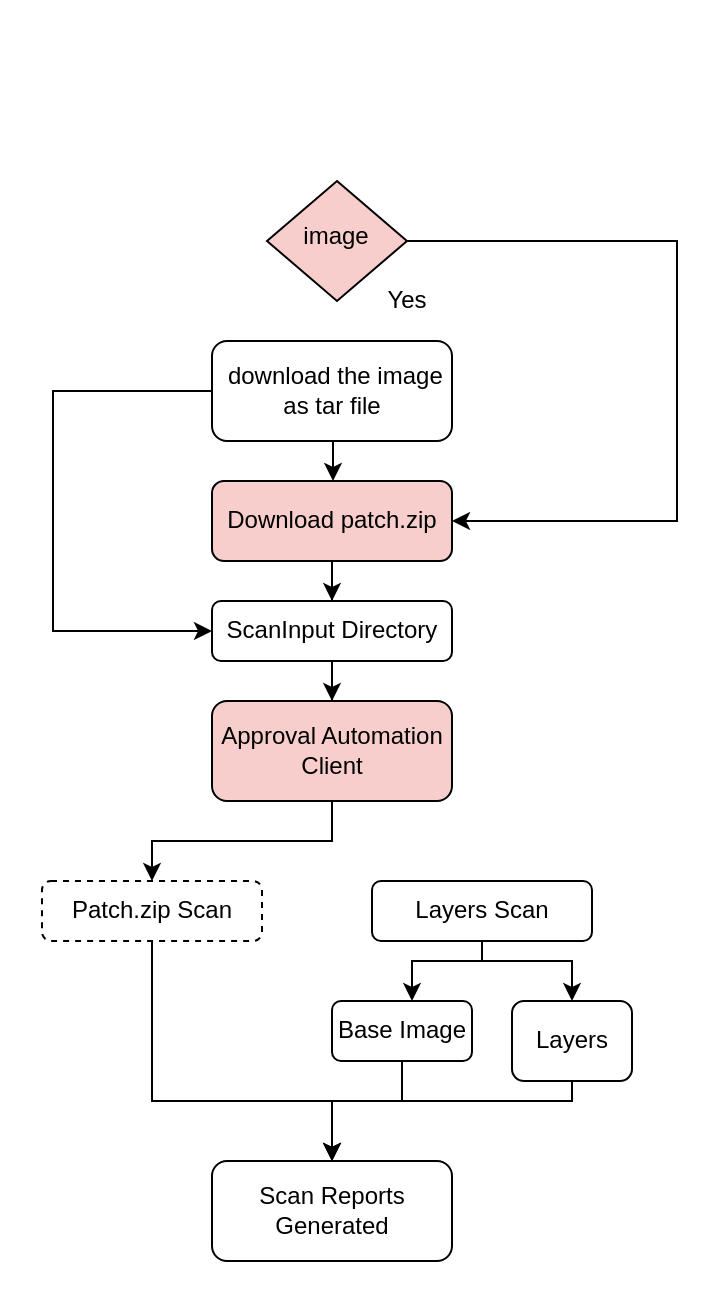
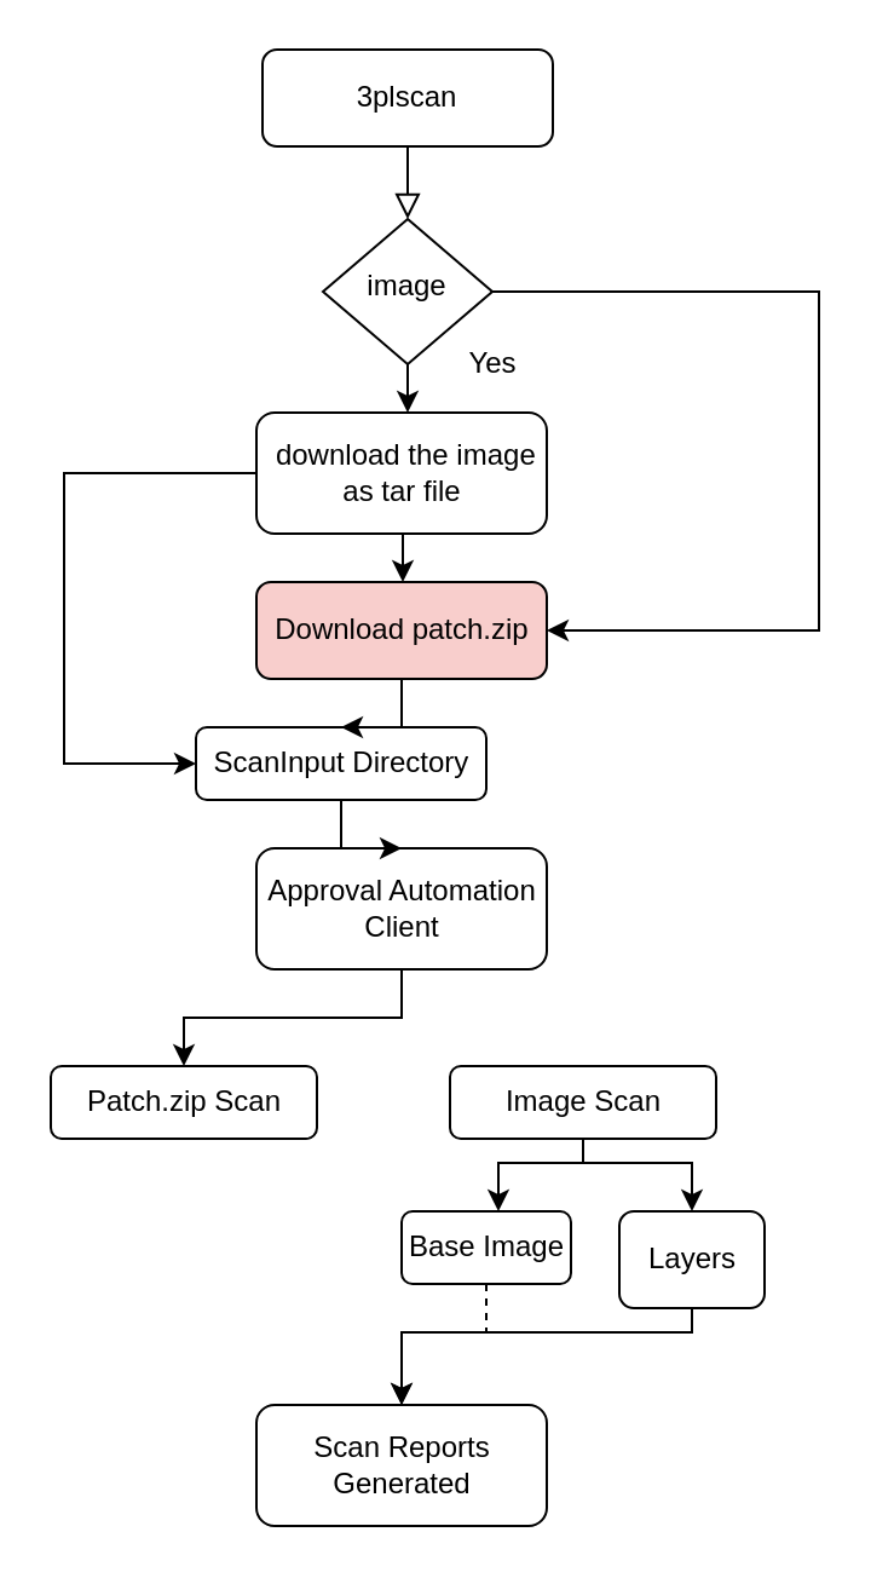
  <mxCell id="0" />
  <mxCell id="1" parent="0" />
+ <mxCell id="2" value="" style="rounded=0;html=1;jettySize=auto;orthogonalLoop=1;fontSize=11;endArrow=block;endFill=0;endSize=8;strokeWidth=1;shadow=0;labelBackgroundColor=none;edgeStyle=orthogonalEdgeStyle;" parent="1" source="3" target="6" edge="1"><mxGeometry relative="1" as="geometry" /></mxCell>
+ <mxCell id="3" value="3plscan" style="rounded=1;whiteSpace=wrap;html=1;fontSize=12;glass=0;strokeWidth=1;shadow=0;" parent="1" vertex="1"><mxGeometry x="108" y="20" width="120" height="40" as="geometry" /></mxCell>
  <mxCell id="4" style="edgeStyle=orthogonalEdgeStyle;rounded=0;orthogonalLoop=1;jettySize=auto;html=1;exitX=1;exitY=0.5;exitDx=0;exitDy=0;entryX=1;entryY=0.5;entryDx=0;entryDy=0;" edge="1" parent="1" source="6"><mxGeometry relative="1" as="geometry"><mxPoint x="225.5" y="260" as="targetPoint" /><Array as="points"><mxPoint x="338" y="120" /><mxPoint x="338" y="260" /></Array></mxGeometry></mxCell>
- <mxCell id="6" value="image" style="rhombus;whiteSpace=wrap;html=1;shadow=0;fontFamily=Helvetica;fontSize=12;align=center;strokeWidth=1;spacing=6;spacingTop=-4;fillColor=#f8cecc;" parent="1" vertex="1"><mxGeometry x="133" y="90" width="70" height="60" as="geometry" /></mxCell>
+ <mxCell id="5" value="" style="edgeStyle=elbowEdgeStyle;rounded=0;orthogonalLoop=1;jettySize=auto;html=1;" edge="1" parent="1" source="6" target="9"><mxGeometry relative="1" as="geometry" /></mxCell>
+ <mxCell id="6" value="image" style="rhombus;whiteSpace=wrap;html=1;shadow=0;fontFamily=Helvetica;fontSize=12;align=center;strokeWidth=1;spacing=6;spacingTop=-4;" parent="1" vertex="1"><mxGeometry x="133" y="90" width="70" height="60" as="geometry" /></mxCell>
  <mxCell id="7" style="edgeStyle=orthogonalEdgeStyle;rounded=0;orthogonalLoop=1;jettySize=auto;html=1;exitX=0;exitY=0.5;exitDx=0;exitDy=0;entryX=0;entryY=0.5;entryDx=0;entryDy=0;" edge="1" parent="1" source="9" target="14"><mxGeometry relative="1" as="geometry"><Array as="points"><mxPoint x="26" y="195" /><mxPoint x="26" y="315" /></Array></mxGeometry></mxCell>
  <mxCell id="8" value="" style="edgeStyle=elbowEdgeStyle;rounded=0;orthogonalLoop=1;jettySize=auto;html=1;" edge="1" parent="1" source="9" target="16"><mxGeometry relative="1" as="geometry" /></mxCell>
  <mxCell id="9" value="&amp;nbsp;download the image as tar file" style="rounded=1;whiteSpace=wrap;html=1;fontSize=12;glass=0;strokeWidth=1;shadow=0;" parent="1" vertex="1"><mxGeometry x="105.5" y="170" width="120" height="50" as="geometry" /></mxCell>
  <mxCell id="10" style="edgeStyle=orthogonalEdgeStyle;rounded=0;orthogonalLoop=1;jettySize=auto;html=1;exitX=0.5;exitY=1;exitDx=0;exitDy=0;" edge="1" parent="1" source="11" target="18"><mxGeometry relative="1" as="geometry" /></mxCell>
- <mxCell id="11" value="Approval Automation Client" style="rounded=1;whiteSpace=wrap;html=1;fontSize=12;glass=0;strokeWidth=1;shadow=0;fillColor=#f8cecc;" parent="1" vertex="1"><mxGeometry x="105.5" y="350" width="120" height="50" as="geometry" /></mxCell>
+ <mxCell id="11" value="Approval Automation Client" style="rounded=1;whiteSpace=wrap;html=1;fontSize=12;glass=0;strokeWidth=1;shadow=0;" parent="1" vertex="1"><mxGeometry x="105.5" y="350" width="120" height="50" as="geometry" /></mxCell>
  <mxCell id="12" value="" style="edgeStyle=elbowEdgeStyle;rounded=0;orthogonalLoop=1;jettySize=auto;html=1;" edge="1" parent="1" target="9"><mxGeometry relative="1" as="geometry"><mxPoint x="223.5" y="180.882" as="sourcePoint" /></mxGeometry></mxCell>
  <mxCell id="13" value="" style="edgeStyle=orthogonalEdgeStyle;rounded=0;orthogonalLoop=1;jettySize=auto;html=1;" edge="1" parent="1" source="14" target="11"><mxGeometry relative="1" as="geometry" /></mxCell>
- <mxCell id="14" value="ScanInput Directory" style="rounded=1;whiteSpace=wrap;html=1;fontSize=12;glass=0;strokeWidth=1;shadow=0;" vertex="1" parent="1"><mxGeometry x="105.5" y="300" width="120" height="30" as="geometry" /></mxCell>
+ <mxCell id="14" value="ScanInput Directory" style="rounded=1;whiteSpace=wrap;html=1;fontSize=12;glass=0;strokeWidth=1;shadow=0;" vertex="1" parent="1"><mxGeometry x="80.5" y="300" width="120" height="30" as="geometry" /></mxCell>
  <mxCell id="15" value="" style="edgeStyle=orthogonalEdgeStyle;rounded=0;orthogonalLoop=1;jettySize=auto;html=1;" edge="1" parent="1" source="16" target="14"><mxGeometry relative="1" as="geometry" /></mxCell>
  <mxCell id="16" value="Download patch.zip" style="rounded=1;whiteSpace=wrap;html=1;fontSize=12;glass=0;strokeWidth=1;shadow=0;fillColor=#f8cecc;" vertex="1" parent="1"><mxGeometry x="105.5" y="240" width="120" height="40" as="geometry" /></mxCell>
- <mxCell id="17" value="" style="edgeStyle=orthogonalEdgeStyle;rounded=0;orthogonalLoop=1;jettySize=auto;html=1;entryX=0.5;entryY=0;entryDx=0;entryDy=0;" edge="1" parent="1" source="18" target="27"><mxGeometry relative="1" as="geometry"><Array as="points"><mxPoint x="75.5" y="550" /><mxPoint x="165.5" y="550" /></Array></mxGeometry></mxCell>
- <mxCell id="18" value="Patch.zip Scan" style="rounded=1;whiteSpace=wrap;html=1;fontSize=12;glass=0;strokeWidth=1;shadow=0;dashed=1;" vertex="1" parent="1"><mxGeometry x="20.5" y="440" width="110" height="30" as="geometry" /></mxCell>
+ <mxCell id="18" value="Patch.zip Scan" style="rounded=1;whiteSpace=wrap;html=1;fontSize=12;glass=0;strokeWidth=1;shadow=0;" vertex="1" parent="1"><mxGeometry x="20.5" y="440" width="110" height="30" as="geometry" /></mxCell>
  <mxCell id="19" style="edgeStyle=orthogonalEdgeStyle;rounded=0;orthogonalLoop=1;jettySize=auto;html=1;exitX=0.5;exitY=1;exitDx=0;exitDy=0;" edge="1" parent="1" source="21" target="24"><mxGeometry relative="1" as="geometry"><Array as="points"><mxPoint x="240.5" y="480" /><mxPoint x="205.5" y="480" /></Array></mxGeometry></mxCell>
  <mxCell id="20" style="edgeStyle=orthogonalEdgeStyle;rounded=0;orthogonalLoop=1;jettySize=auto;html=1;exitX=0.5;exitY=1;exitDx=0;exitDy=0;entryX=0.5;entryY=0;entryDx=0;entryDy=0;" edge="1" parent="1" source="21" target="26"><mxGeometry relative="1" as="geometry"><Array as="points"><mxPoint x="240.5" y="480" /><mxPoint x="285.5" y="480" /></Array></mxGeometry></mxCell>
- <mxCell id="21" value="Layers Scan" style="rounded=1;whiteSpace=wrap;html=1;fontSize=12;glass=0;strokeWidth=1;shadow=0;" vertex="1" parent="1"><mxGeometry x="185.5" y="440" width="110" height="30" as="geometry" /></mxCell>
+ <mxCell id="21" value="Image Scan" style="rounded=1;whiteSpace=wrap;html=1;fontSize=12;glass=0;strokeWidth=1;shadow=0;" vertex="1" parent="1"><mxGeometry x="185.5" y="440" width="110" height="30" as="geometry" /></mxCell>
  <mxCell id="22" value="Yes" style="text;html=1;align=center;verticalAlign=middle;resizable=0;points=[];autosize=1;strokeColor=none;fillColor=none;" vertex="1" parent="1"><mxGeometry x="183" y="135" width="40" height="30" as="geometry" /></mxCell>
- <mxCell id="23" style="edgeStyle=orthogonalEdgeStyle;rounded=0;orthogonalLoop=1;jettySize=auto;html=1;exitX=0.5;exitY=1;exitDx=0;exitDy=0;entryX=0.5;entryY=0;entryDx=0;entryDy=0;" edge="1" parent="1" source="24" target="27"><mxGeometry relative="1" as="geometry"><Array as="points"><mxPoint x="201" y="550" /><mxPoint x="166" y="550" /></Array></mxGeometry></mxCell>
+ <mxCell id="23" style="edgeStyle=orthogonalEdgeStyle;rounded=0;orthogonalLoop=1;jettySize=auto;html=1;exitX=0.5;exitY=1;exitDx=0;exitDy=0;entryX=0.5;entryY=0;entryDx=0;entryDy=0;dashed=1;" edge="1" parent="1" source="24" target="27"><mxGeometry relative="1" as="geometry"><Array as="points"><mxPoint x="201" y="550" /><mxPoint x="166" y="550" /></Array></mxGeometry></mxCell>
  <mxCell id="24" value="Base Image" style="rounded=1;whiteSpace=wrap;html=1;fontSize=12;glass=0;strokeWidth=1;shadow=0;" vertex="1" parent="1"><mxGeometry x="165.5" y="500" width="70" height="30" as="geometry" /></mxCell>
  <mxCell id="25" style="edgeStyle=orthogonalEdgeStyle;rounded=0;orthogonalLoop=1;jettySize=auto;html=1;exitX=0.5;exitY=1;exitDx=0;exitDy=0;entryX=0.5;entryY=0;entryDx=0;entryDy=0;" edge="1" parent="1" source="26" target="27"><mxGeometry relative="1" as="geometry"><mxPoint x="245.5" y="750" as="targetPoint" /><Array as="points"><mxPoint x="285.5" y="550" /><mxPoint x="165.5" y="550" /></Array></mxGeometry></mxCell>
  <mxCell id="26" value="Layers" style="rounded=1;whiteSpace=wrap;html=1;fontSize=12;glass=0;strokeWidth=1;shadow=0;" vertex="1" parent="1"><mxGeometry x="255.5" y="500" width="60" height="40" as="geometry" /></mxCell>
  <mxCell id="27" value="Scan Reports Generated" style="rounded=1;whiteSpace=wrap;html=1;fontSize=12;glass=0;strokeWidth=1;shadow=0;" vertex="1" parent="1"><mxGeometry x="105.5" y="580" width="120" height="50" as="geometry" /></mxCell>
  <mxCell id="28" style="edgeStyle=elbowEdgeStyle;rounded=0;orthogonalLoop=1;jettySize=auto;html=1;exitX=0.5;exitY=1;exitDx=0;exitDy=0;" edge="1" parent="1" source="18" target="18"><mxGeometry relative="1" as="geometry" /></mxCell>
